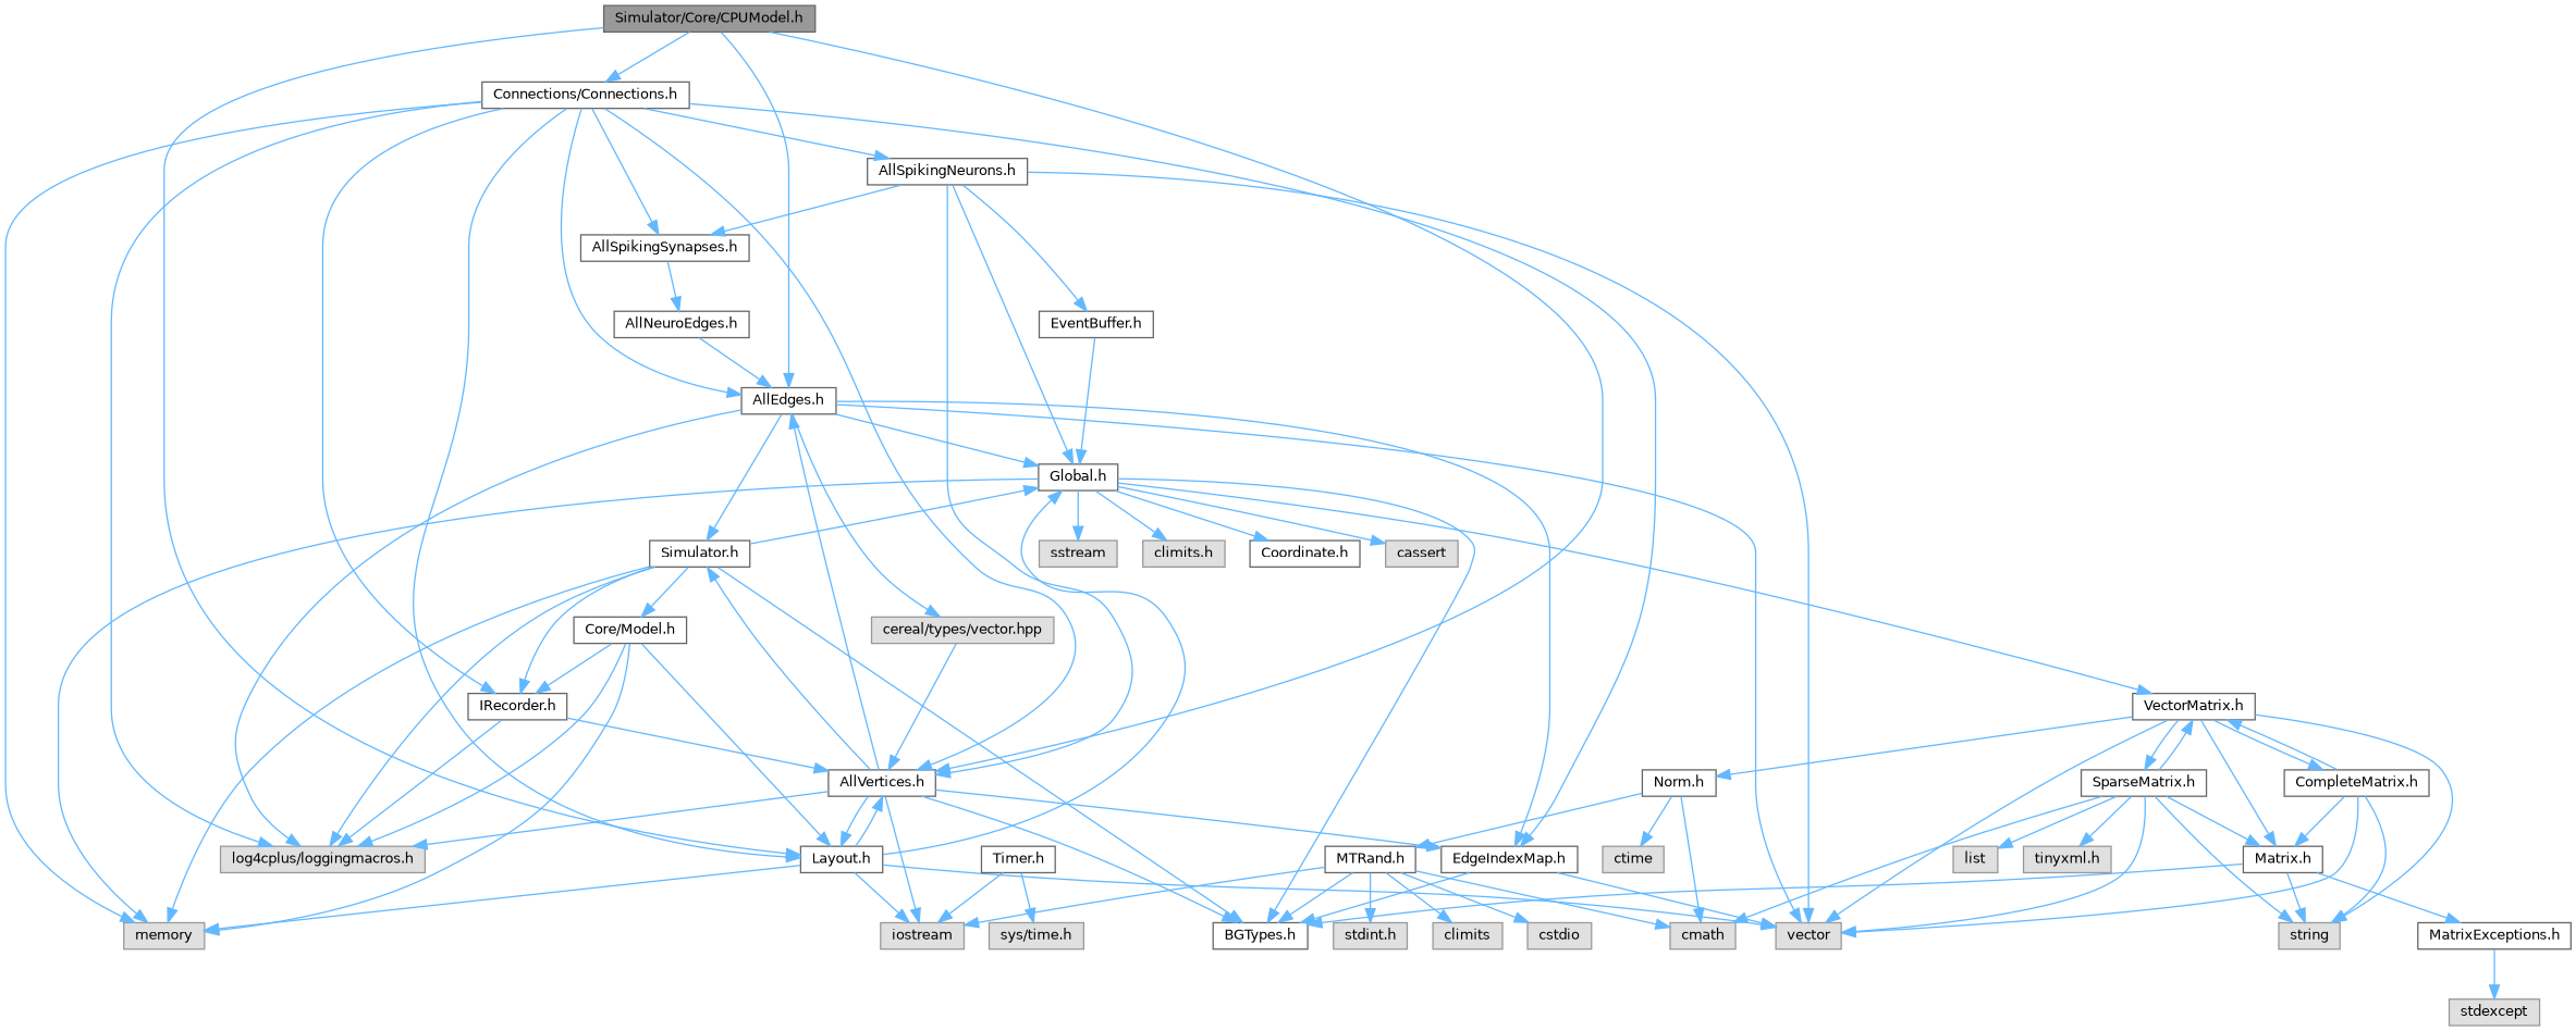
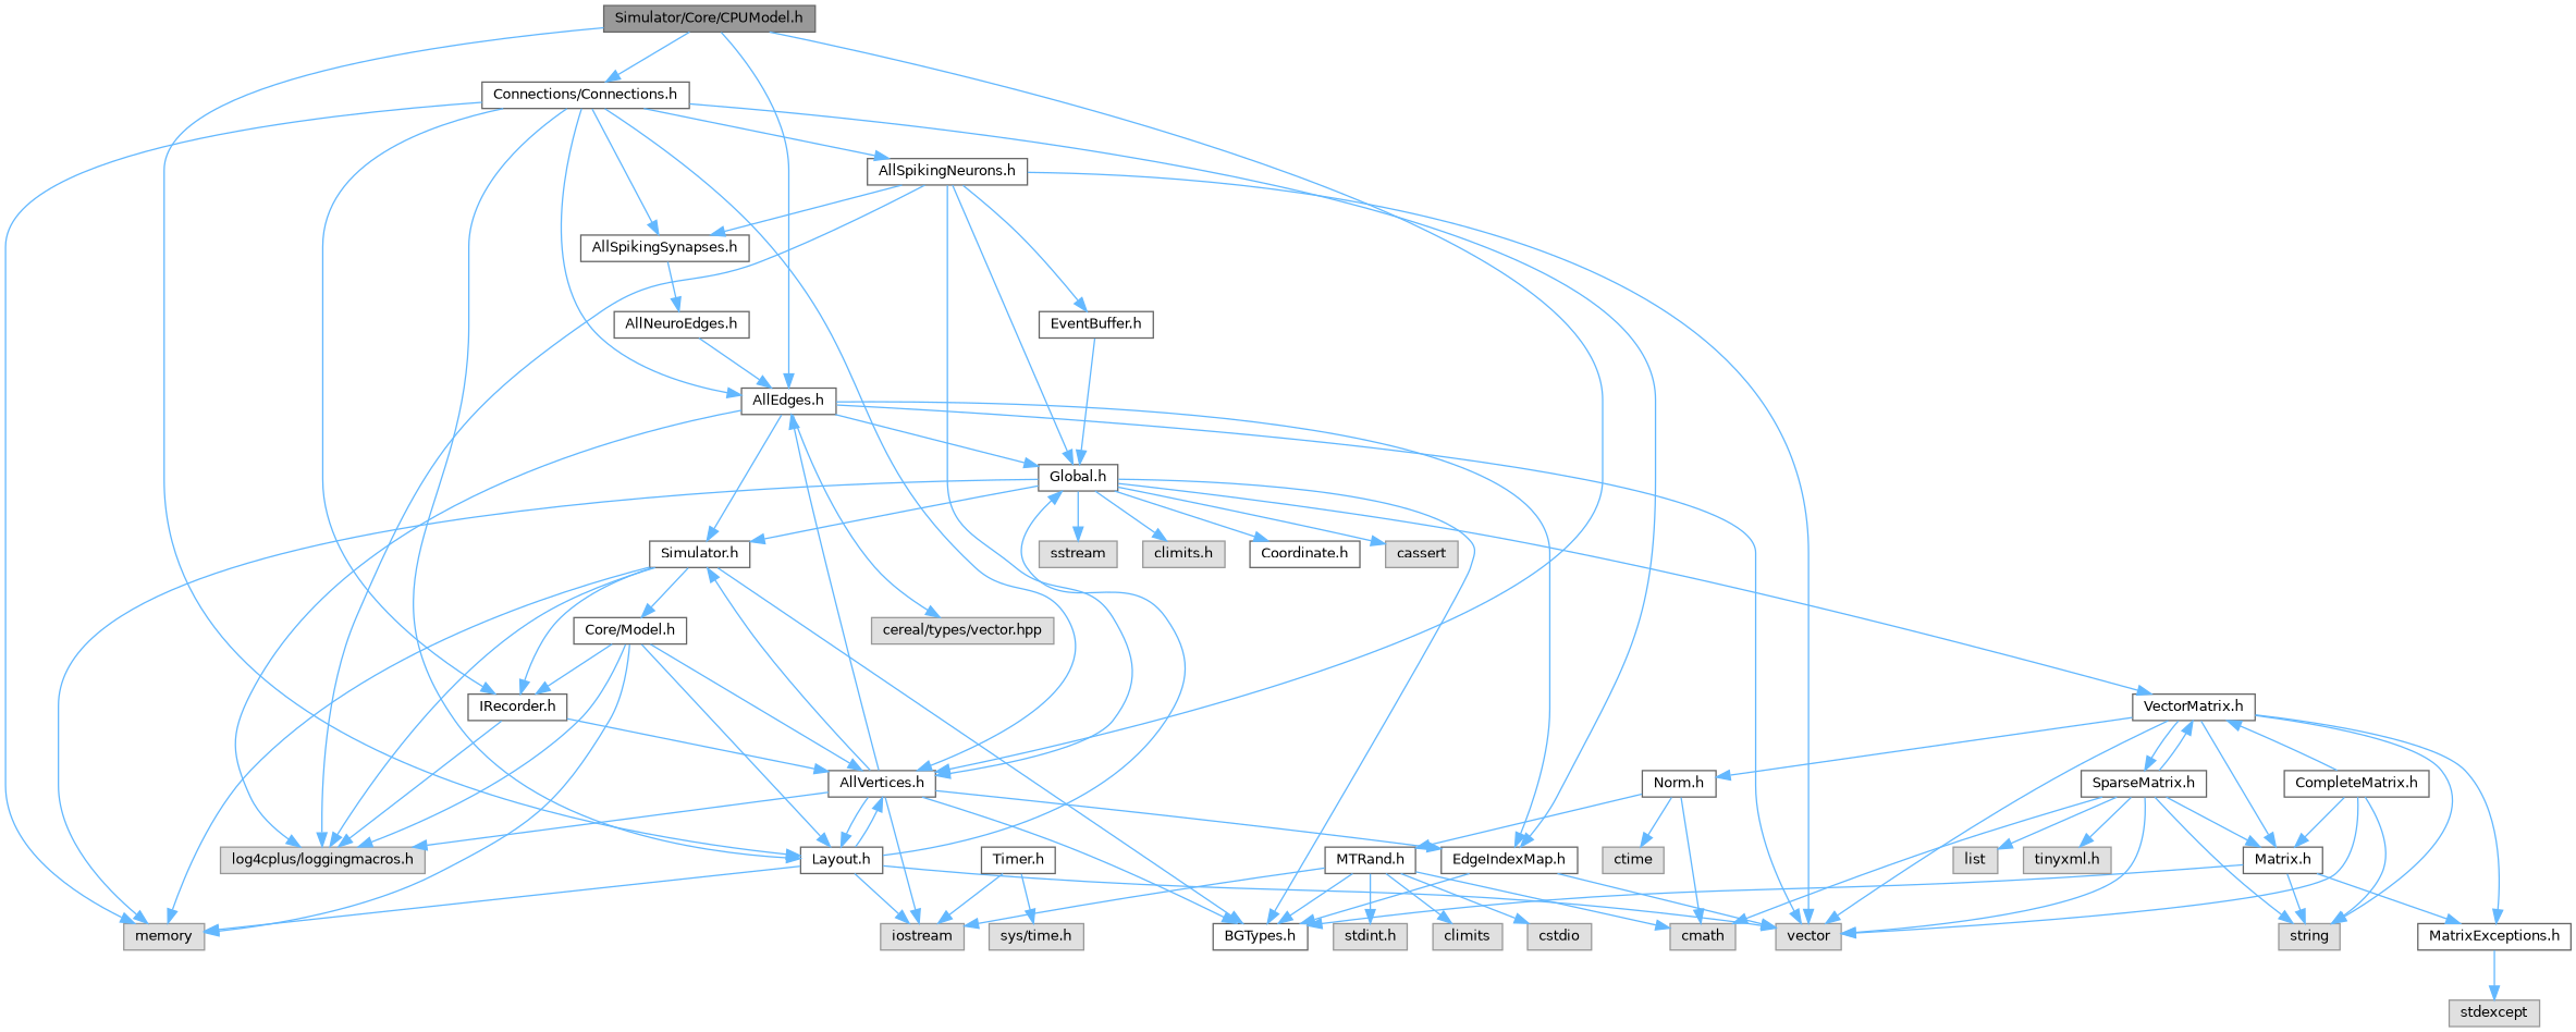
  digraph {
    node [color=grey40 fillcolor=white fontname=Helvetica fontsize=10 shape=box style=filled]
    edge [color=steelblue1 fontname=Helvetica fontsize=10 labelfontname=Helvetica labelfontsize=10 style=solid]
    n1 [color=gray40 fillcolor=grey60 fontcolor=black height=0.2 label="Simulator/Core/CPUModel.h" width=0.4]
    n2 [height=0.2 label="Connections/Connections.h" width=0.4]
    n3 [height=0.2 label="AllEdges.h" width=0.4]
    n4 [height=0.2 label="AllVertices.h" width=0.4]
    n5 [height=0.2 label="Layout.h" width=0.4]
    n6 [height=0.2 label="EdgeIndexMap.h" width=0.4]
    n7 [color=grey60 fillcolor="#E0E0E0" height=0.2 label=memory width=0.4]
    n8 [color=grey60 fillcolor="#E0E0E0" height=0.2 label="log4cplus/loggingmacros.h" width=0.4]
    n9 [height=0.2 label="IRecorder.h" width=0.4]
    n10 [height=0.2 label="AllSpikingNeurons.h" width=0.4]
    n11 [height=0.2 label="AllSpikingSynapses.h" width=0.4]
    n12 [color=grey60 fillcolor="#E0E0E0" height=0.2 label=vector width=0.4]
    n13 [height=0.2 label="Global.h" width=0.4]
    n14 [height=0.2 label="Simulator.h" width=0.4]
    n15 [color=grey60 fillcolor="#E0E0E0" height=0.2 label="cereal/types/vector.hpp" width=0.4]
    n16 [height=0.2 label="BGTypes.h" width=0.4]
    n17 [color=grey60 fillcolor="#E0E0E0" height=0.2 label=iostream width=0.4]
    n18 [height=0.2 label="EventBuffer.h" width=0.4]
    n19 [height=0.2 label="AllNeuroEdges.h" width=0.4]
    n20 [color=grey60 fillcolor="#E0E0E0" height=0.2 label=cassert width=0.4]
    n21 [color=grey60 fillcolor="#E0E0E0" height=0.2 label=sstream width=0.4]
    n22 [color=grey60 fillcolor="#E0E0E0" height=0.2 label="climits.h" width=0.4]
    n23 [height=0.2 label="Coordinate.h" width=0.4]
    n24 [height=0.2 label="VectorMatrix.h" width=0.4]
    n25 [height=0.2 label="Core/Model.h" width=0.4]
    n26 [height=0.2 label="CompleteMatrix.h" width=0.4]
    n27 [height=0.2 label="Matrix.h" width=0.4]
    n28 [color=grey60 fillcolor="#E0E0E0" height=0.2 label=string width=0.4]
    n29 [height=0.2 label="Norm.h" width=0.4]
    n30 [height=0.2 label="SparseMatrix.h" width=0.4]
    n31 [height=0.2 label="MatrixExceptions.h" width=0.4]
    n32 [height=0.2 label="MTRand.h" width=0.4]
    n33 [color=grey60 fillcolor="#E0E0E0" height=0.2 label=cmath width=0.4]
    n34 [color=grey60 fillcolor="#E0E0E0" height=0.2 label=ctime width=0.4]
    n35 [color=grey60 fillcolor="#E0E0E0" height=0.2 label="tinyxml.h" width=0.4]
    n36 [color=grey60 fillcolor="#E0E0E0" height=0.2 label=list width=0.4]
    n37 [color=grey60 fillcolor="#E0E0E0" height=0.2 label=stdexcept width=0.4]
    n38 [color=grey60 fillcolor="#E0E0E0" height=0.2 label=climits width=0.4]
    n39 [color=grey60 fillcolor="#E0E0E0" height=0.2 label=cstdio width=0.4]
    n40 [color=grey60 fillcolor="#E0E0E0" height=0.2 label="stdint.h" width=0.4]
    n41 [height=0.2 label="Timer.h" width=0.4]
    n42 [color=grey60 fillcolor="#E0E0E0" height=0.2 label="sys/time.h" width=0.4]
    n1 -> n2
    n1 -> n3
    n1 -> n4
    n1 -> n5
    n2 -> n3
    n2 -> n4
    n2 -> n5
    n2 -> n6
    n2 -> n7
-   n2 -> n8
+   n10 -> n8
    n2 -> n9
    n2 -> n10
    n2 -> n11
    n3 -> n6
    n3 -> n8
    n3 -> n12
    n3 -> n13
    n3 -> n14
    n3 -> n15
    n4 -> n3
    n4 -> n5
    n4 -> n6
    n4 -> n8
    n4 -> n14
    n4 -> n16
    n4 -> n17
    n5 -> n4
    n5 -> n7
    n5 -> n12
    n5 -> n13
    n5 -> n17
    n6 -> n12
    n6 -> n16
    n9 -> n4
    n9 -> n8
    n10 -> n4
    n10 -> n11
    n10 -> n12
    n10 -> n13
    n10 -> n18
    n11 -> n19
    n13 -> n7
    n13 -> n16
    n13 -> n20
    n13 -> n21
    n13 -> n22
    n13 -> n23
    n13 -> n24
    n14 -> n7
    n14 -> n8
    n14 -> n9
-   n14 -> n13
+   n13 -> n14
    n14 -> n16
    n14 -> n25
    n18 -> n13
    n19 -> n3
    n24 -> n12
-   n24 -> n26
+   n24 -> n31
    n24 -> n27
    n24 -> n28
    n24 -> n29
    n24 -> n30
-   n15 -> n4
+   n25 -> n4
    n25 -> n5
    n25 -> n7
    n25 -> n8
    n25 -> n9
    n26 -> n12
    n26 -> n24
    n26 -> n27
    n26 -> n28
    n27 -> n16
    n27 -> n28
    n27 -> n31
    n29 -> n32
    n29 -> n33
    n29 -> n34
    n30 -> n12
    n30 -> n24
    n30 -> n27
    n30 -> n28
    n30 -> n33
    n30 -> n35
    n30 -> n36
    n31 -> n37
    n32 -> n16
    n32 -> n17
    n32 -> n33
    n32 -> n38
    n32 -> n39
    n32 -> n40
    n41 -> n17
    n41 -> n42
  }
